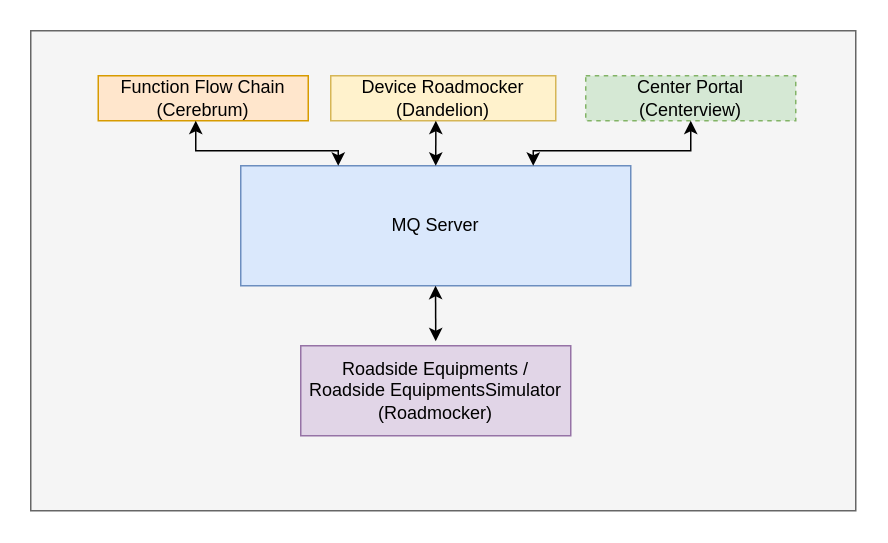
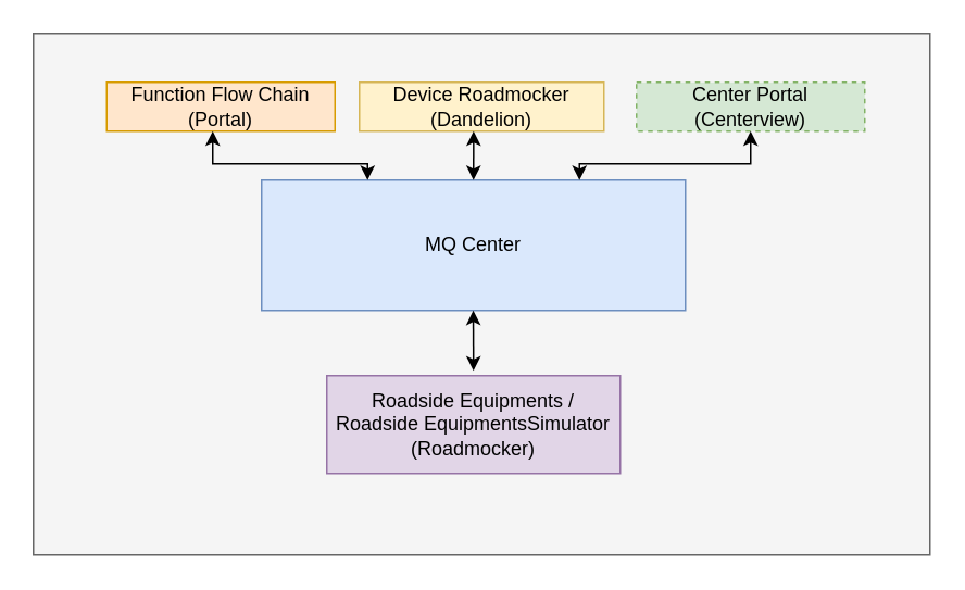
  <mxCell id="0" />
  <mxCell id="1" parent="0" />
  <mxCell id="2" value="" style="rounded=0;whiteSpace=wrap;html=1;fontColor=#333333;fillColor=#f5f5f5;strokeColor=#666666;" vertex="1" parent="1"><mxGeometry x="20" y="20" width="550" height="320" as="geometry" /></mxCell>
  <mxCell id="3" value="&lt;font color=&quot;#000000&quot;&gt;Device Roadmocker&lt;br&gt;(Dandelion)&lt;/font&gt;" style="rounded=0;whiteSpace=wrap;html=1;fillColor=#fff2cc;strokeColor=#d6b656;" parent="1" vertex="1"><mxGeometry x="220" y="50" width="150" height="30" as="geometry" /></mxCell>
- <mxCell id="4" value="&lt;font color=&quot;#000000&quot;&gt;MQ Server&lt;/font&gt;" style="rounded=0;whiteSpace=wrap;html=1;fillColor=#dae8fc;strokeColor=#6c8ebf;" parent="1" vertex="1"><mxGeometry x="160" y="110" width="260" height="80" as="geometry" /></mxCell>
- <mxCell id="5" value="&lt;font color=&quot;#000000&quot;&gt;Function Flow Chain&lt;br&gt;(Cerebrum)&lt;/font&gt;" style="rounded=0;whiteSpace=wrap;html=1;fillColor=#ffe6cc;strokeColor=#d79b00;" parent="1" vertex="1"><mxGeometry x="65" y="50" width="140" height="30" as="geometry" /></mxCell>
+ <mxCell id="4" value="&lt;font color=&quot;#000000&quot;&gt;MQ Center&lt;/font&gt;" style="rounded=0;whiteSpace=wrap;html=1;fillColor=#dae8fc;strokeColor=#6c8ebf;" parent="1" vertex="1"><mxGeometry x="160" y="110" width="260" height="80" as="geometry" /></mxCell>
+ <mxCell id="5" value="&lt;font color=&quot;#000000&quot;&gt;Function Flow Chain&lt;br&gt;(Portal)&lt;/font&gt;" style="rounded=0;whiteSpace=wrap;html=1;fillColor=#ffe6cc;strokeColor=#d79b00;" parent="1" vertex="1"><mxGeometry x="65" y="50" width="140" height="30" as="geometry" /></mxCell>
  <mxCell id="6" value="&lt;font color=&quot;#000000&quot;&gt;Center Portal&lt;br&gt;(Centerview)&lt;/font&gt;" style="rounded=0;whiteSpace=wrap;html=1;fillColor=#d5e8d4;strokeColor=#82b366;dashed=1;" parent="1" vertex="1"><mxGeometry x="390" y="50" width="140" height="30" as="geometry" /></mxCell>
  <mxCell id="7" style="edgeStyle=orthogonalEdgeStyle;rounded=0;orthogonalLoop=1;jettySize=auto;html=1;exitX=0.25;exitY=0;exitDx=0;exitDy=0;fontFamily=Helvetica;fontSize=12;fontColor=default;startArrow=classic;startFill=1;strokeColor=#000000;" parent="1" source="4" edge="1"><mxGeometry relative="1" as="geometry"><mxPoint x="262.25" y="101" as="sourcePoint" /><mxPoint x="130" y="80" as="targetPoint" /><Array as="points"><mxPoint x="225" y="100" /><mxPoint x="130" y="100" /></Array></mxGeometry></mxCell>
  <mxCell id="8" value="" style="endArrow=classic;startArrow=classic;html=1;rounded=0;exitX=0.5;exitY=0;exitDx=0;exitDy=0;entryX=0.467;entryY=1;entryDx=0;entryDy=0;entryPerimeter=0;strokeColor=#000000;" parent="1" source="4" target="3" edge="1"><mxGeometry width="50" height="50" relative="1" as="geometry"><mxPoint x="290" y="40" as="sourcePoint" /><mxPoint x="340" y="-10" as="targetPoint" /></mxGeometry></mxCell>
  <mxCell id="9" style="edgeStyle=orthogonalEdgeStyle;rounded=0;orthogonalLoop=1;jettySize=auto;html=1;fontFamily=Helvetica;fontSize=12;fontColor=default;startArrow=classic;startFill=1;exitX=0.75;exitY=0;exitDx=0;exitDy=0;entryX=0.5;entryY=1;entryDx=0;entryDy=0;strokeColor=#000000;" parent="1" source="4" target="6" edge="1"><mxGeometry relative="1" as="geometry"><mxPoint x="475" y="100" as="sourcePoint" /><mxPoint x="460" y="90" as="targetPoint" /><Array as="points"><mxPoint x="355" y="100" /><mxPoint x="460" y="100" /></Array></mxGeometry></mxCell>
  <mxCell id="10" value="&lt;font color=&quot;#000000&quot;&gt;Roadside Equipments /&lt;br&gt;Roadside EquipmentsSimulator&lt;br&gt;(Roadmocker)&lt;/font&gt;" style="rounded=0;whiteSpace=wrap;html=1;fillColor=#e1d5e7;strokeColor=#9673a6;" parent="1" vertex="1"><mxGeometry x="200" y="230" width="180" height="60" as="geometry" /></mxCell>
  <mxCell id="11" value="" style="endArrow=classic;startArrow=classic;html=1;rounded=0;exitX=0.5;exitY=-0.049;exitDx=0;exitDy=0;entryX=0.467;entryY=1;entryDx=0;entryDy=0;entryPerimeter=0;exitPerimeter=0;strokeColor=#000000;" parent="1" source="10" edge="1"><mxGeometry width="50" height="50" relative="1" as="geometry"><mxPoint x="289.81" y="220" as="sourcePoint" /><mxPoint x="289.86" y="190" as="targetPoint" /></mxGeometry></mxCell>
